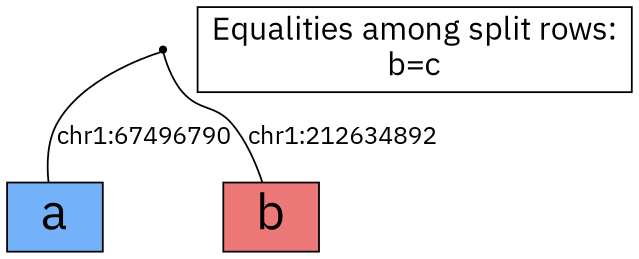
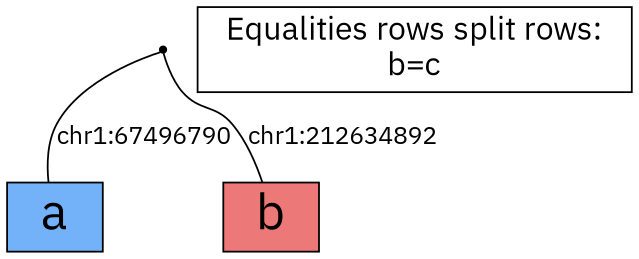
  digraph {
    fontname="IBM Plex Sans"
    node [fontsize=28 shape=box style=filled fontname="IBM Plex Sans"]
    edge [arrowhead=none fontname="IBM Plex Sans"]
    n1 [fillcolor="#73B2F9" label=a]
    n2 [fillcolor="#EC7877" label=b]
-   n3 [fontsize=18 label="Equalities among split rows:\nb=c\n" style=""]
+   n3 [fontsize=18 label="Equalities rows split rows:\nb=c\n" style=""]
    Int1 [fillcolor=black shape=point fontsize=""]
    Int1 -> n1 [label="chr1:67496790"]
    Int1 -> n2 [label="chr1:212634892"]
  }
